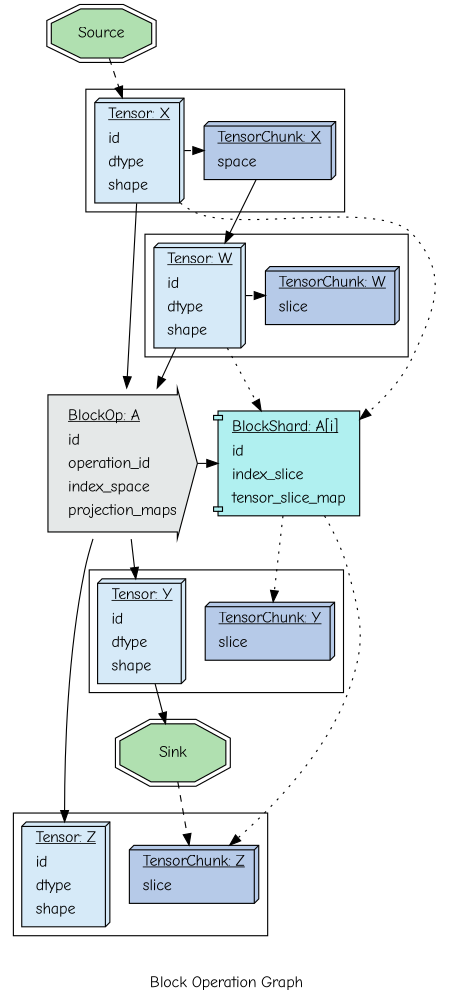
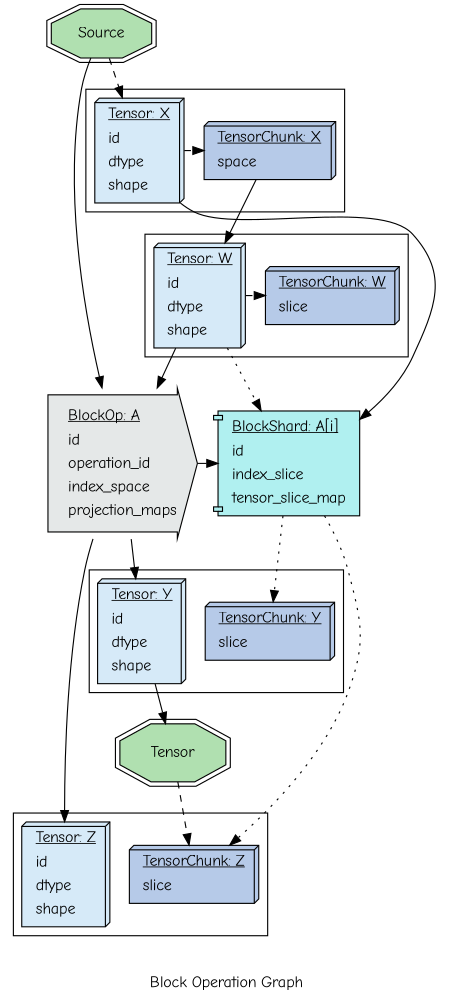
  digraph {
    fontname="Comic Neue"
    label="Block Operation Graph"
    rankdir=TB
    node [fillcolor="#D6EAF8" fontname="Comic Neue" shape=box3d style=filled]
    edge [fontname="Comic Neue"]
    n1 [fillcolor="#E5E8E8" label=<       <table border="0" align="left">         <tr><td align="left"><u>BlockOp: A</u></td></tr>         <tr><td align="left">id</td></tr>         <tr><td port="operation" align="left">operation_id</td></tr>         <tr><td align="left">index_space</td></tr>         <tr><td align="left">projection_maps</td></tr>         </table>     > margin=0.2 shape=rarrow]
    n2 [fillcolor="#B0F0F0" label=<       <table border="0" align="left">         <tr><td align="left"><u>BlockShard: A[i]</u></td></tr>         <tr><td align="left">id</td></tr>         <tr><td align="left">index_slice</td></tr>         <tr><td align="left">tensor_slice_map</td></tr>         </table>     > shape=component]
    n3 [label=<       <table border="0" align="left">         <tr><td align="left"><u>Tensor: X</u></td></tr>         <tr><td align="left">id</td></tr>         <tr><td align="left">dtype</td></tr>         <tr><td align="left">shape</td></tr>         </table>     >]
    n4 [fillcolor="#B6CAE8" label=<       <table border="0" align="left">         <tr><td align="left"><u>TensorChunk: X</u></td></tr>         <tr><td align="left">space</td></tr>         </table>     >]
    n5 [label=<       <table border="0" align="left">         <tr><td align="left"><u>Tensor: W</u></td></tr>         <tr><td align="left">id</td></tr>         <tr><td align="left">dtype</td></tr>         <tr><td align="left">shape</td></tr>         </table>     >]
    n6 [fillcolor="#B6CAE8" label=<       <table border="0" align="left">         <tr><td align="left"><u>TensorChunk: W</u></td></tr>         <tr><td align="left">slice</td></tr>         </table>     >]
    n7 [label=<       <table border="0" align="left">         <tr><td align="left"><u>Tensor: Z</u></td></tr>         <tr><td align="left">id</td></tr>         <tr><td align="left">dtype</td></tr>         <tr><td align="left">shape</td></tr>         </table>     >]
    n8 [fillcolor="#B6CAE8" label=<       <table border="0" align="left">         <tr><td align="left"><u>TensorChunk: Z</u></td></tr>         <tr><td align="left">slice</td></tr>         </table>     >]
    n9 [label=<       <table border="0" align="left">         <tr><td align="left"><u>Tensor: Y</u></td></tr>         <tr><td align="left">id</td></tr>         <tr><td align="left">dtype</td></tr>         <tr><td align="left">shape</td></tr>         </table>     >]
    n10 [fillcolor="#B6CAE8" label=<       <table border="0" align="left">         <tr><td align="left"><u>TensorChunk: Y</u></td></tr>         <tr><td align="left">slice</td></tr>         </table>     >]
-   Sink [fillcolor="#B0E0B0" shape=doubleoctagon]
+   Sink [fillcolor="#B0E0B0" shape=doubleoctagon label=Tensor]
    Source [fillcolor="#B0E0B0" shape=doubleoctagon]
    subgraph sub_1 {
      rank=same
      n1
      n2
    }
    subgraph cluster_2 {
      label=""
      subgraph sub_3 {
        label=""
        rank=same
        n3
        n4
      }
    }
    subgraph cluster_4 {
      label=""
      subgraph sub_5 {
        label=""
        rank=same
        n5
        n6
      }
    }
    subgraph cluster_6 {
      label=""
      subgraph sub_7 {
        label=""
        rank=same
        n7
        n8
      }
    }
    subgraph cluster_8 {
      label=""
      subgraph sub_9 {
        label=""
        rank=same
        n9
        n10
      }
    }
    n1 -> n2
    n1 -> n7
    n1 -> n9
    n2 -> n8 [style=dotted]
    n2 -> n10 [style=dotted]
-   n3 -> n1
-   n3 -> n2 [style=dotted]
+   Source -> n1
+   n3 -> n2 [style=solid]
    n3 -> n4 [style=dashed]
    n4 -> n5
    n5 -> n1
    n5 -> n2 [style=dotted]
    n5 -> n6 [style=dashed]
    n9 -> Sink
    Sink -> n8 [style=dashed]
    Source -> n3 [style=dashed]
  }
